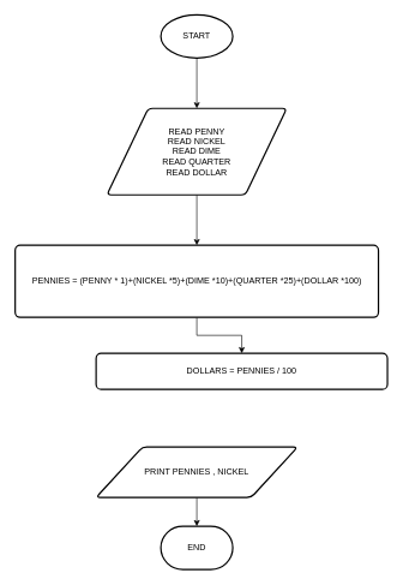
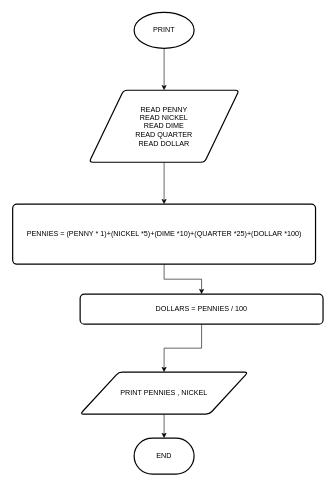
  <mxCell id="0" />
  <mxCell id="1" parent="0" />
  <mxCell id="2" style="edgeStyle=orthogonalEdgeStyle;rounded=0;orthogonalLoop=1;jettySize=auto;html=1;exitX=0.5;exitY=1;exitDx=0;exitDy=0;exitPerimeter=0;" edge="1" parent="1" source="3" target="5"><mxGeometry relative="1" as="geometry" /></mxCell>
- <mxCell id="3" value="START" style="strokeWidth=2;html=1;shape=mxgraph.flowchart.start_1;whiteSpace=wrap;" vertex="1" parent="1"><mxGeometry x="223" y="20" width="100" height="60" as="geometry" /></mxCell>
+ <mxCell id="3" value="PRINT" style="strokeWidth=2;html=1;shape=mxgraph.flowchart.start_1;whiteSpace=wrap;" vertex="1" parent="1"><mxGeometry x="223" y="20" width="100" height="60" as="geometry" /></mxCell>
  <mxCell id="4" style="edgeStyle=orthogonalEdgeStyle;rounded=0;orthogonalLoop=1;jettySize=auto;html=1;exitX=0.5;exitY=1;exitDx=0;exitDy=0;entryX=0.5;entryY=0;entryDx=0;entryDy=0;" edge="1" parent="1" source="5" target="7"><mxGeometry relative="1" as="geometry" /></mxCell>
  <mxCell id="5" value="READ PENNY&lt;div&gt;READ NICKEL&lt;/div&gt;&lt;div&gt;READ DIME&lt;/div&gt;&lt;div&gt;READ QUARTER&lt;/div&gt;&lt;div&gt;READ DOLLAR&lt;/div&gt;" style="shape=parallelogram;html=1;strokeWidth=2;perimeter=parallelogramPerimeter;whiteSpace=wrap;rounded=1;arcSize=12;size=0.23;" vertex="1" parent="1"><mxGeometry x="148" y="150" width="250" height="120" as="geometry" /></mxCell>
  <mxCell id="6" style="edgeStyle=orthogonalEdgeStyle;rounded=0;orthogonalLoop=1;jettySize=auto;html=1;exitX=0.5;exitY=1;exitDx=0;exitDy=0;" edge="1" parent="1" source="7" target="9"><mxGeometry relative="1" as="geometry" /></mxCell>
  <mxCell id="7" value="PENNIES = (PENNY * 1)+(NICKEL *5)+(DIME *10)+(QUARTER *25)+(DOLLAR *100)" style="rounded=1;whiteSpace=wrap;html=1;absoluteArcSize=1;arcSize=14;strokeWidth=2;" vertex="1" parent="1"><mxGeometry x="20.5" y="340" width="505" height="100" as="geometry" /></mxCell>
+ <mxCell id="8" style="edgeStyle=orthogonalEdgeStyle;rounded=0;orthogonalLoop=1;jettySize=auto;html=1;exitX=0.5;exitY=1;exitDx=0;exitDy=0;" edge="1" parent="1" source="9" target="11"><mxGeometry relative="1" as="geometry" /></mxCell>
  <mxCell id="9" value="DOLLARS = PENNIES / 100" style="rounded=1;whiteSpace=wrap;html=1;absoluteArcSize=1;arcSize=14;strokeWidth=2;" vertex="1" parent="1"><mxGeometry x="133" y="490" width="405" height="50" as="geometry" /></mxCell>
  <mxCell id="10" style="edgeStyle=orthogonalEdgeStyle;rounded=0;orthogonalLoop=1;jettySize=auto;html=1;exitX=0.5;exitY=1;exitDx=0;exitDy=0;" edge="1" parent="1" source="11" target="12"><mxGeometry relative="1" as="geometry" /></mxCell>
  <mxCell id="11" value="PRINT PENNIES , NICKEL" style="shape=parallelogram;html=1;strokeWidth=2;perimeter=parallelogramPerimeter;whiteSpace=wrap;rounded=1;arcSize=12;size=0.23;" vertex="1" parent="1"><mxGeometry x="133" y="620" width="280" height="70" as="geometry" /></mxCell>
  <mxCell id="12" value="END" style="strokeWidth=2;html=1;shape=mxgraph.flowchart.terminator;whiteSpace=wrap;" vertex="1" parent="1"><mxGeometry x="223" y="730" width="100" height="60" as="geometry" /></mxCell>
